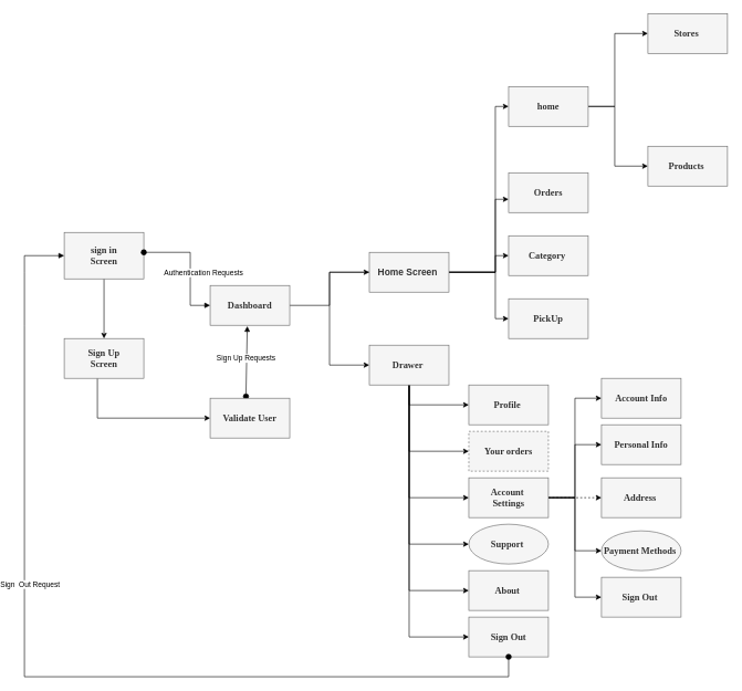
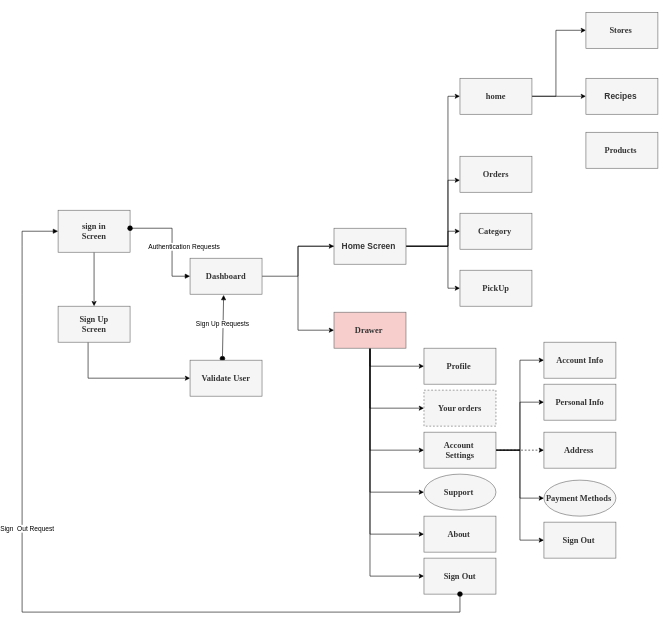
  <mxCell id="0" />
  <mxCell id="1" parent="0" />
  <mxCell id="2" value="" style="edgeStyle=orthogonalEdgeStyle;rounded=0;orthogonalLoop=1;jettySize=auto;html=1;" edge="1" parent="1" source="3" target="7"><mxGeometry relative="1" as="geometry" /></mxCell>
  <mxCell id="3" value="&lt;h3&gt;&lt;font face=&quot;Comic Sans MS&quot;&gt;sign in&lt;br&gt;&lt;/font&gt;&lt;font face=&quot;Comic Sans MS&quot;&gt;Screen&lt;/font&gt;&lt;/h3&gt;" style="rounded=0;whiteSpace=wrap;html=1;fillColor=#f5f5f5;fontColor=#333333;strokeColor=#666666;" vertex="1" parent="1"><mxGeometry x="80" y="350" width="120" height="70" as="geometry" /></mxCell>
  <mxCell id="4" value="" style="edgeStyle=orthogonalEdgeStyle;rounded=0;orthogonalLoop=1;jettySize=auto;html=1;" edge="1" parent="1" source="5" target="13"><mxGeometry relative="1" as="geometry" /></mxCell>
  <mxCell id="5" value="&lt;h3&gt;&lt;font face=&quot;Comic Sans MS&quot;&gt;Dashboard&lt;/font&gt;&lt;/h3&gt;" style="whiteSpace=wrap;html=1;rounded=0;fillColor=#f5f5f5;fontColor=#333333;strokeColor=#666666;fontFamily=Helvetica;" vertex="1" parent="1"><mxGeometry x="300" y="430" width="120" height="60" as="geometry" /></mxCell>
  <mxCell id="6" value="" style="edgeStyle=orthogonalEdgeStyle;rounded=0;orthogonalLoop=1;jettySize=auto;html=1;" edge="1" parent="1" source="7" target="50"><mxGeometry relative="1" as="geometry"><Array as="points"><mxPoint x="130" y="630" /></Array></mxGeometry></mxCell>
  <mxCell id="7" value="&lt;h3&gt;&lt;font face=&quot;Comic Sans MS&quot;&gt;Sign Up&lt;br&gt;Screen&lt;/font&gt;&lt;/h3&gt;" style="whiteSpace=wrap;html=1;rounded=0;fillColor=#f5f5f5;fontColor=#333333;strokeColor=#666666;" vertex="1" parent="1"><mxGeometry x="80" y="510" width="120" height="60" as="geometry" /></mxCell>
  <mxCell id="8" value="" style="edgeStyle=orthogonalEdgeStyle;rounded=0;orthogonalLoop=1;jettySize=auto;html=1;" edge="1" parent="1" source="13" target="20"><mxGeometry relative="1" as="geometry"><Array as="points"><mxPoint x="480" y="410" /><mxPoint x="480" y="550" /></Array></mxGeometry></mxCell>
  <mxCell id="9" value="" style="edgeStyle=orthogonalEdgeStyle;rounded=0;orthogonalLoop=1;jettySize=auto;html=1;" edge="1" parent="1" source="13" target="37"><mxGeometry relative="1" as="geometry"><Array as="points"><mxPoint x="730" y="410" /><mxPoint x="730" y="160" /></Array></mxGeometry></mxCell>
  <mxCell id="10" value="" style="edgeStyle=orthogonalEdgeStyle;rounded=0;orthogonalLoop=1;jettySize=auto;html=1;" edge="1" parent="1" source="13" target="38"><mxGeometry relative="1" as="geometry"><Array as="points"><mxPoint x="730" y="410" /><mxPoint x="730" y="480" /></Array></mxGeometry></mxCell>
  <mxCell id="11" value="" style="edgeStyle=orthogonalEdgeStyle;rounded=0;orthogonalLoop=1;jettySize=auto;html=1;" edge="1" parent="1" source="13" target="39"><mxGeometry relative="1" as="geometry"><Array as="points"><mxPoint x="730" y="410" /><mxPoint x="730" y="300" /></Array></mxGeometry></mxCell>
  <mxCell id="12" value="" style="edgeStyle=orthogonalEdgeStyle;rounded=0;orthogonalLoop=1;jettySize=auto;html=1;" edge="1" parent="1" source="13" target="49"><mxGeometry relative="1" as="geometry"><Array as="points"><mxPoint x="730" y="410" /><mxPoint x="730" y="385" /></Array></mxGeometry></mxCell>
  <mxCell id="13" value="&lt;h3&gt;Home Screen&amp;nbsp;&lt;/h3&gt;" style="whiteSpace=wrap;html=1;rounded=0;fillColor=#f5f5f5;fontColor=#333333;strokeColor=#666666;fontFamily=Helvetica;" vertex="1" parent="1"><mxGeometry x="540" y="380" width="120" height="60" as="geometry" /></mxCell>
  <mxCell id="14" value="" style="edgeStyle=orthogonalEdgeStyle;rounded=0;orthogonalLoop=1;jettySize=auto;html=1;" edge="1" parent="1" source="20" target="21"><mxGeometry relative="1" as="geometry"><Array as="points"><mxPoint x="600" y="610" /></Array></mxGeometry></mxCell>
  <mxCell id="15" value="" style="edgeStyle=orthogonalEdgeStyle;rounded=0;orthogonalLoop=1;jettySize=auto;html=1;" edge="1" parent="1" source="20" target="22"><mxGeometry relative="1" as="geometry"><Array as="points"><mxPoint x="600" y="680" /></Array></mxGeometry></mxCell>
  <mxCell id="16" value="" style="edgeStyle=orthogonalEdgeStyle;rounded=0;orthogonalLoop=1;jettySize=auto;html=1;" edge="1" parent="1" source="20" target="28"><mxGeometry relative="1" as="geometry"><Array as="points"><mxPoint x="600" y="750" /></Array></mxGeometry></mxCell>
  <mxCell id="17" value="" style="edgeStyle=orthogonalEdgeStyle;rounded=0;orthogonalLoop=1;jettySize=auto;html=1;" edge="1" parent="1" source="20" target="29"><mxGeometry relative="1" as="geometry"><Array as="points"><mxPoint x="600" y="820" /></Array></mxGeometry></mxCell>
  <mxCell id="18" value="" style="edgeStyle=orthogonalEdgeStyle;rounded=0;orthogonalLoop=1;jettySize=auto;html=1;" edge="1" parent="1" source="20" target="30"><mxGeometry relative="1" as="geometry"><Array as="points"><mxPoint x="600" y="890" /></Array></mxGeometry></mxCell>
  <mxCell id="19" value="" style="edgeStyle=orthogonalEdgeStyle;rounded=0;orthogonalLoop=1;jettySize=auto;html=1;" edge="1" parent="1" source="20" target="31"><mxGeometry relative="1" as="geometry"><Array as="points"><mxPoint x="600" y="960" /></Array></mxGeometry></mxCell>
- <mxCell id="20" value="&lt;h3&gt;&lt;font face=&quot;Comic Sans MS&quot;&gt;Drawer&amp;nbsp;&lt;/font&gt;&lt;/h3&gt;" style="whiteSpace=wrap;html=1;fillColor=#f5f5f5;strokeColor=#666666;fontColor=#333333;rounded=0;" vertex="1" parent="1"><mxGeometry x="540" y="520" width="120" height="60" as="geometry" /></mxCell>
+ <mxCell id="20" value="&lt;h3&gt;&lt;font face=&quot;Comic Sans MS&quot;&gt;Drawer&amp;nbsp;&lt;/font&gt;&lt;/h3&gt;" style="whiteSpace=wrap;html=1;fillColor=#f8cecc;strokeColor=#666666;fontColor=#333333;rounded=0;" vertex="1" parent="1"><mxGeometry x="540" y="520" width="120" height="60" as="geometry" /></mxCell>
  <mxCell id="21" value="&lt;h3&gt;&lt;font face=&quot;Comic Sans MS&quot;&gt;Profile&amp;nbsp;&lt;/font&gt;&lt;/h3&gt;" style="whiteSpace=wrap;html=1;fillColor=#f5f5f5;strokeColor=#666666;fontColor=#333333;rounded=0;" vertex="1" parent="1"><mxGeometry x="690" y="580" width="120" height="60" as="geometry" /></mxCell>
  <mxCell id="22" value="&lt;h3&gt;&lt;font face=&quot;Comic Sans MS&quot;&gt;Your orders&lt;/font&gt;&lt;/h3&gt;" style="whiteSpace=wrap;html=1;fillColor=#f5f5f5;strokeColor=#666666;fontColor=#333333;rounded=0;dashed=1;" vertex="1" parent="1"><mxGeometry x="690" y="650" width="120" height="60" as="geometry" /></mxCell>
  <mxCell id="23" value="" style="edgeStyle=orthogonalEdgeStyle;rounded=0;orthogonalLoop=1;jettySize=auto;html=1;" edge="1" parent="1" source="28" target="44"><mxGeometry relative="1" as="geometry"><Array as="points"><mxPoint x="850" y="750" /><mxPoint x="850" y="600" /></Array></mxGeometry></mxCell>
  <mxCell id="24" value="" style="edgeStyle=orthogonalEdgeStyle;rounded=0;orthogonalLoop=1;jettySize=auto;html=1;" edge="1" parent="1" source="28" target="45"><mxGeometry relative="1" as="geometry"><Array as="points"><mxPoint x="850" y="750" /><mxPoint x="850" y="670" /></Array></mxGeometry></mxCell>
  <mxCell id="25" value="" style="edgeStyle=orthogonalEdgeStyle;rounded=0;orthogonalLoop=1;jettySize=auto;html=1;" edge="1" parent="1" source="28" target="46"><mxGeometry relative="1" as="geometry"><Array as="points"><mxPoint x="850" y="750" /><mxPoint x="850" y="900" /></Array></mxGeometry></mxCell>
  <mxCell id="26" value="" style="edgeStyle=orthogonalEdgeStyle;rounded=0;orthogonalLoop=1;jettySize=auto;html=1;" edge="1" parent="1" source="28" target="47"><mxGeometry relative="1" as="geometry"><Array as="points"><mxPoint x="850" y="750" /><mxPoint x="850" y="830" /></Array></mxGeometry></mxCell>
  <mxCell id="27" value="" style="edgeStyle=orthogonalEdgeStyle;rounded=0;orthogonalLoop=1;jettySize=auto;html=1;dashed=1;" edge="1" parent="1" source="28" target="48"><mxGeometry relative="1" as="geometry" /></mxCell>
  <mxCell id="28" value="&lt;h3&gt;&lt;font face=&quot;Comic Sans MS&quot;&gt;Account&amp;nbsp;&lt;br&gt;Settings&lt;/font&gt;&lt;/h3&gt;" style="whiteSpace=wrap;html=1;fillColor=#f5f5f5;strokeColor=#666666;fontColor=#333333;rounded=0;" vertex="1" parent="1"><mxGeometry x="690" y="720" width="120" height="60" as="geometry" /></mxCell>
  <mxCell id="29" value="&lt;h3&gt;&lt;font face=&quot;Comic Sans MS&quot;&gt;Support&amp;nbsp;&lt;/font&gt;&lt;/h3&gt;" style="ellipse;whiteSpace=wrap;html=1;fillColor=#f5f5f5;strokeColor=#666666;fontColor=#333333;" vertex="1" parent="1"><mxGeometry x="690" y="790" width="120" height="60" as="geometry" /></mxCell>
  <mxCell id="30" value="&lt;h3&gt;&lt;font face=&quot;Comic Sans MS&quot;&gt;About&amp;nbsp;&lt;/font&gt;&lt;/h3&gt;" style="whiteSpace=wrap;html=1;fillColor=#f5f5f5;strokeColor=#666666;fontColor=#333333;rounded=0;" vertex="1" parent="1"><mxGeometry x="690" y="860" width="120" height="60" as="geometry" /></mxCell>
  <mxCell id="31" value="&lt;h3&gt;&lt;font face=&quot;Comic Sans MS&quot;&gt;Sign Out&lt;/font&gt;&lt;/h3&gt;" style="whiteSpace=wrap;html=1;fillColor=#f5f5f5;strokeColor=#666666;fontColor=#333333;rounded=0;" vertex="1" parent="1"><mxGeometry x="690" y="930" width="120" height="60" as="geometry" /></mxCell>
  <mxCell id="32" value="Authentication Requests" style="html=1;verticalAlign=bottom;startArrow=oval;startFill=1;endArrow=block;startSize=8;curved=0;rounded=0;" edge="1" parent="1"><mxGeometry x="0.222" y="20" width="60" relative="1" as="geometry"><mxPoint x="200" y="380" as="sourcePoint" /><mxPoint x="300" y="460" as="targetPoint" /><Array as="points"><mxPoint x="270" y="380" /><mxPoint x="270" y="460" /></Array><mxPoint as="offset" /></mxGeometry></mxCell>
  <mxCell id="33" value="Sign Up Requests" style="html=1;verticalAlign=bottom;startArrow=oval;startFill=1;endArrow=block;startSize=8;curved=0;rounded=0;exitX=0.45;exitY=-0.042;exitDx=0;exitDy=0;exitPerimeter=0;" edge="1" parent="1" source="50"><mxGeometry x="-0.087" y="1" width="60" relative="1" as="geometry"><mxPoint x="350" y="588.74" as="sourcePoint" /><mxPoint x="356" y="491.26" as="targetPoint" /><Array as="points" /><mxPoint as="offset" /></mxGeometry></mxCell>
  <mxCell id="34" value="" style="edgeStyle=orthogonalEdgeStyle;rounded=0;orthogonalLoop=1;jettySize=auto;html=1;exitX=1;exitY=0.5;exitDx=0;exitDy=0;" edge="1" parent="1" source="37" target="40"><mxGeometry relative="1" as="geometry"><mxPoint x="930" as="sourcePoint" y="260" /><Array as="points"><mxPoint x="910" y="160" /><mxPoint x="910" y="50" /></Array></mxGeometry></mxCell>
- <mxCell id="36" style="edgeStyle=orthogonalEdgeStyle;rounded=0;orthogonalLoop=1;jettySize=auto;html=1;exitX=1;exitY=0.5;exitDx=0;exitDy=0;entryX=0;entryY=0.5;entryDx=0;entryDy=0;" edge="1" parent="1" source="37" target="41"><mxGeometry relative="1" as="geometry"><mxPoint x="910" as="targetPoint" y="260" /><Array as="points"><mxPoint x="910" y="160" /><mxPoint x="910" y="250" /></Array></mxGeometry></mxCell>
+ <mxCell id="35" value="" style="edgeStyle=orthogonalEdgeStyle;rounded=0;orthogonalLoop=1;jettySize=auto;html=1;" edge="1" parent="1" source="37" target="43"><mxGeometry relative="1" as="geometry" /></mxCell>
  <mxCell id="37" value="&lt;h3&gt;&lt;font face=&quot;Comic Sans MS&quot;&gt;home&lt;/font&gt;&lt;/h3&gt;" style="whiteSpace=wrap;html=1;fillColor=#f5f5f5;strokeColor=#666666;fontColor=#333333;rounded=0;" vertex="1" parent="1"><mxGeometry x="750" y="130" width="120" height="60" as="geometry" /></mxCell>
  <mxCell id="38" value="&lt;h3&gt;&lt;font face=&quot;Comic Sans MS&quot;&gt;PickUp&lt;/font&gt;&lt;/h3&gt;" style="whiteSpace=wrap;html=1;fillColor=#f5f5f5;strokeColor=#666666;fontColor=#333333;rounded=0;" vertex="1" parent="1"><mxGeometry x="750" y="450" width="120" height="60" as="geometry" /></mxCell>
  <mxCell id="39" value="&lt;h3&gt;&lt;font face=&quot;Comic Sans MS&quot;&gt;Orders&lt;/font&gt;&lt;/h3&gt;" style="whiteSpace=wrap;html=1;fillColor=#f5f5f5;strokeColor=#666666;fontColor=#333333;rounded=0;" vertex="1" parent="1"><mxGeometry x="750" width="120" height="60" as="geometry" y="260" /></mxCell>
  <mxCell id="40" value="&lt;h3&gt;&lt;font face=&quot;Comic Sans MS&quot;&gt;Stores&amp;nbsp;&lt;/font&gt;&lt;/h3&gt;" style="whiteSpace=wrap;html=1;fillColor=#f5f5f5;strokeColor=#666666;fontColor=#333333;rounded=0;" vertex="1" parent="1"><mxGeometry x="960" y="20" width="120" height="60" as="geometry" /></mxCell>
  <mxCell id="41" value="&lt;h3&gt;&lt;font face=&quot;Comic Sans MS&quot;&gt;Products&amp;nbsp;&lt;/font&gt;&lt;/h3&gt;" style="whiteSpace=wrap;html=1;fillColor=#f5f5f5;strokeColor=#666666;fontColor=#333333;rounded=0;" vertex="1" parent="1"><mxGeometry x="960" y="220" width="120" height="60" as="geometry" /></mxCell>
  <mxCell id="42" value="Sign&amp;nbsp; Out Request&amp;nbsp;" style="html=1;verticalAlign=bottom;startArrow=oval;startFill=1;endArrow=block;startSize=8;curved=0;rounded=0;entryX=0;entryY=0.5;entryDx=0;entryDy=0;exitX=0.5;exitY=1;exitDx=0;exitDy=0;" edge="1" parent="1" source="31" target="3"><mxGeometry x="0.223" y="-10" width="60" relative="1" as="geometry"><mxPoint x="670" y="1020" as="sourcePoint" /><mxPoint x="0" y="379" as="targetPoint" /><Array as="points"><mxPoint x="750" y="1020" /><mxPoint x="20" y="1020" /><mxPoint x="20" y="490" /><mxPoint x="20" y="410" /><mxPoint x="20" y="385" /></Array><mxPoint as="offset" /></mxGeometry></mxCell>
+ <mxCell id="43" value="&lt;h3&gt;Recipes&amp;nbsp;&lt;/h3&gt;" style="whiteSpace=wrap;html=1;fillColor=#f5f5f5;strokeColor=#666666;fontColor=#333333;rounded=0;" vertex="1" parent="1"><mxGeometry x="960" y="130" width="120" height="60" as="geometry" /></mxCell>
  <mxCell id="44" value="&lt;h3&gt;&lt;font face=&quot;Comic Sans MS&quot;&gt;Account Info&lt;/font&gt;&lt;/h3&gt;" style="whiteSpace=wrap;html=1;fillColor=#f5f5f5;strokeColor=#666666;fontColor=#333333;rounded=0;" vertex="1" parent="1"><mxGeometry x="890" y="570" width="120" height="60" as="geometry" /></mxCell>
  <mxCell id="45" value="&lt;h3&gt;&lt;font face=&quot;Comic Sans MS&quot;&gt;Personal Info&lt;/font&gt;&lt;/h3&gt;" style="whiteSpace=wrap;html=1;fillColor=#f5f5f5;strokeColor=#666666;fontColor=#333333;rounded=0;" vertex="1" parent="1"><mxGeometry x="890" y="640" width="120" height="60" as="geometry" /></mxCell>
  <mxCell id="46" value="&lt;h3&gt;&lt;font face=&quot;Comic Sans MS&quot;&gt;Sign Out&amp;nbsp;&lt;/font&gt;&lt;/h3&gt;" style="whiteSpace=wrap;html=1;fillColor=#f5f5f5;strokeColor=#666666;fontColor=#333333;rounded=0;" vertex="1" parent="1"><mxGeometry x="890" y="870" width="120" height="60" as="geometry" /></mxCell>
  <mxCell id="47" value="&lt;h3&gt;&lt;font face=&quot;Comic Sans MS&quot;&gt;Payment Methods&amp;nbsp;&lt;/font&gt;&lt;/h3&gt;" style="ellipse;whiteSpace=wrap;html=1;fillColor=#f5f5f5;strokeColor=#666666;fontColor=#333333;" vertex="1" parent="1"><mxGeometry x="890" y="800" width="120" height="60" as="geometry" /></mxCell>
  <mxCell id="48" value="&lt;h3&gt;&lt;font face=&quot;Comic Sans MS&quot;&gt;Address&amp;nbsp;&lt;/font&gt;&lt;/h3&gt;" style="whiteSpace=wrap;html=1;fillColor=#f5f5f5;strokeColor=#666666;fontColor=#333333;rounded=0;" vertex="1" parent="1"><mxGeometry x="890" y="720" width="120" height="60" as="geometry" /></mxCell>
  <mxCell id="49" value="&lt;h3&gt;&lt;font face=&quot;Comic Sans MS&quot;&gt;Category&amp;nbsp;&lt;/font&gt;&lt;/h3&gt;" style="whiteSpace=wrap;html=1;fillColor=#f5f5f5;strokeColor=#666666;fontColor=#333333;rounded=0;" vertex="1" parent="1"><mxGeometry x="750" y="355" width="120" height="60" as="geometry" /></mxCell>
  <mxCell id="50" value="&lt;h3&gt;&lt;font face=&quot;Comic Sans MS&quot;&gt;Validate User&lt;/font&gt;&lt;/h3&gt;" style="whiteSpace=wrap;html=1;rounded=0;fillColor=#f5f5f5;fontColor=#333333;strokeColor=#666666;" vertex="1" parent="1"><mxGeometry x="300" y="600" width="120" height="60" as="geometry" /></mxCell>
